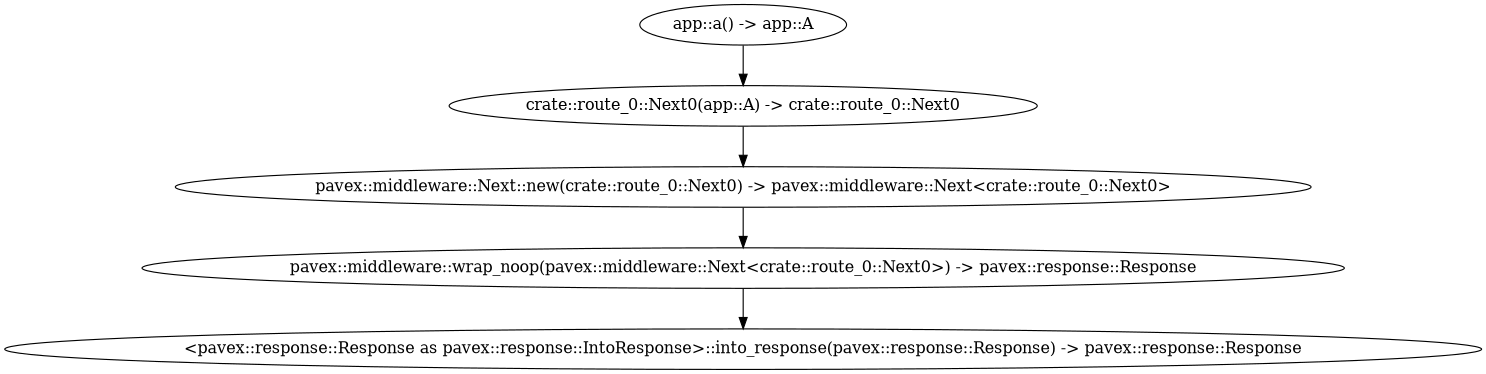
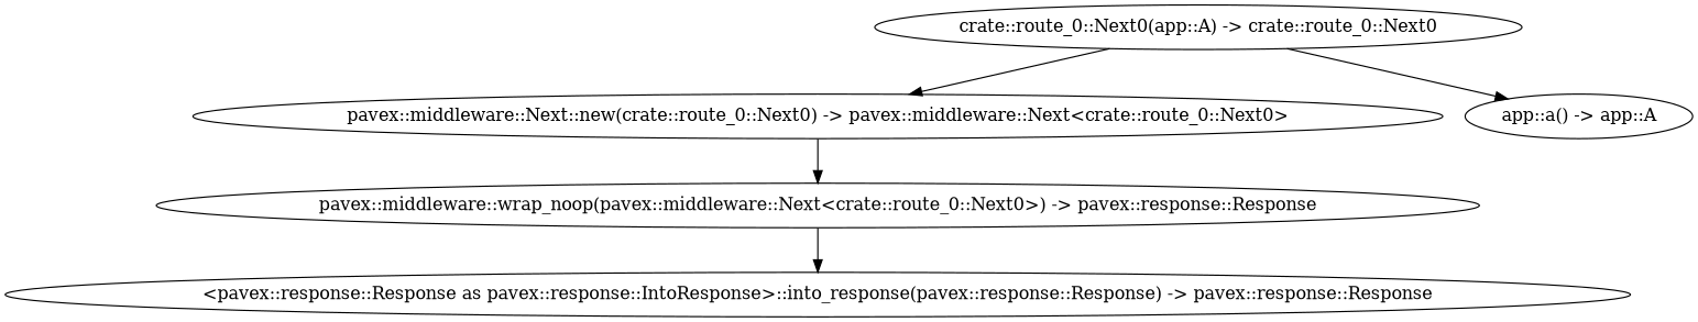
  digraph {
    n1 [label="pavex::middleware::wrap_noop(pavex::middleware::Next<crate::route_0::Next0>) -> pavex::response::Response"]
    n2 [label="<pavex::response::Response as pavex::response::IntoResponse>::into_response(pavex::response::Response) -> pavex::response::Response"]
    n3 [label="pavex::middleware::Next::new(crate::route_0::Next0) -> pavex::middleware::Next<crate::route_0::Next0>"]
    n4 [label="crate::route_0::Next0(app::A) -> crate::route_0::Next0"]
    n5 [label="app::a() -> app::A"]
    n1 -> n2
    n3 -> n1
    n4 -> n3
-   n5 -> n4
+   n4 -> n5
  }
